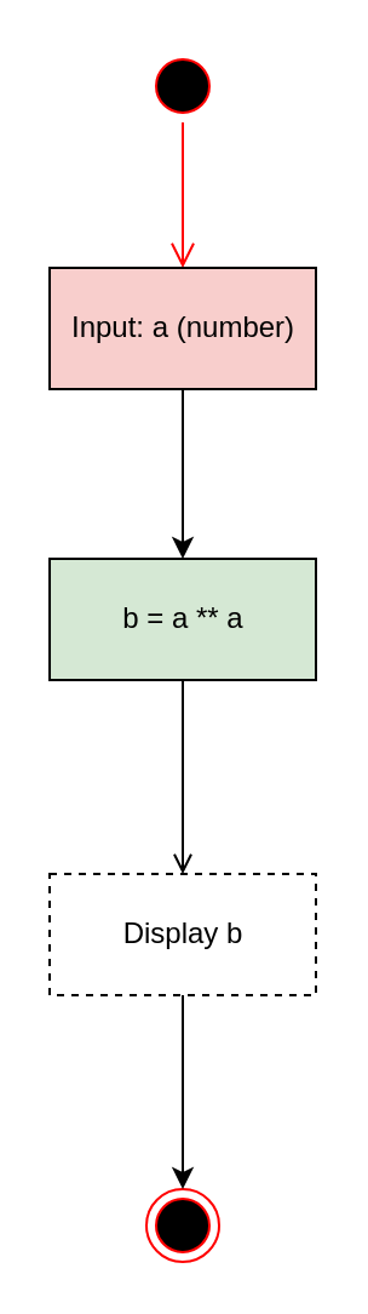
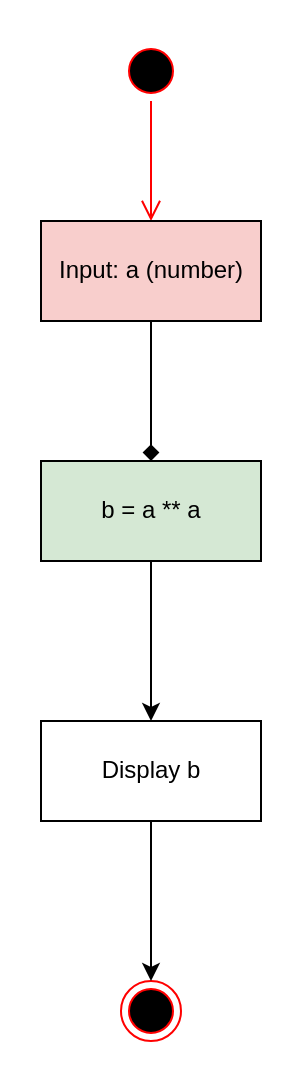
  <mxCell id="0" />
  <mxCell id="1" parent="0" />
  <mxCell id="2" value="" style="ellipse;html=1;shape=endState;fillColor=#000000;strokeColor=#ff0000;" vertex="1" parent="1"><mxGeometry x="60" y="490" width="30" height="30" as="geometry" /></mxCell>
  <mxCell id="3" value="" style="ellipse;html=1;shape=startState;fillColor=#000000;strokeColor=#ff0000;" vertex="1" parent="1"><mxGeometry x="60" y="20" width="30" height="30" as="geometry" /></mxCell>
  <mxCell id="4" value="" style="edgeStyle=orthogonalEdgeStyle;html=1;verticalAlign=bottom;endArrow=open;endSize=8;strokeColor=#ff0000;entryX=0.5;entryY=0;entryDx=0;entryDy=0;" edge="1" source="3" parent="1" target="6"><mxGeometry relative="1" as="geometry"><mxPoint x="65" y="110" as="targetPoint" /></mxGeometry></mxCell>
- <mxCell id="5" style="edgeStyle=orthogonalEdgeStyle;rounded=0;orthogonalLoop=1;jettySize=auto;html=1;exitX=0.5;exitY=1;exitDx=0;exitDy=0;entryX=0.5;entryY=0;entryDx=0;entryDy=0;" edge="1" parent="1" source="6" target="8"><mxGeometry relative="1" as="geometry" /></mxCell>
+ <mxCell id="5" style="edgeStyle=orthogonalEdgeStyle;rounded=0;orthogonalLoop=1;jettySize=auto;html=1;exitX=0.5;exitY=1;exitDx=0;exitDy=0;entryX=0.5;entryY=0;entryDx=0;entryDy=0;endArrow=diamond;" edge="1" parent="1" source="6" target="8"><mxGeometry relative="1" as="geometry" /></mxCell>
  <mxCell id="6" value="Input: a (number)" style="html=1;fillColor=#f8cecc;" vertex="1" parent="1"><mxGeometry x="20" y="110" width="110" height="50" as="geometry" /></mxCell>
- <mxCell id="7" style="edgeStyle=orthogonalEdgeStyle;rounded=0;orthogonalLoop=1;jettySize=auto;html=1;exitX=0.5;exitY=1;exitDx=0;exitDy=0;entryX=0.5;entryY=0;entryDx=0;entryDy=0;endArrow=open;" edge="1" parent="1" source="8" target="10"><mxGeometry relative="1" as="geometry" /></mxCell>
+ <mxCell id="7" style="edgeStyle=orthogonalEdgeStyle;rounded=0;orthogonalLoop=1;jettySize=auto;html=1;exitX=0.5;exitY=1;exitDx=0;exitDy=0;entryX=0.5;entryY=0;entryDx=0;entryDy=0;" edge="1" parent="1" source="8" target="10"><mxGeometry relative="1" as="geometry" /></mxCell>
  <mxCell id="8" value="b = a ** a" style="html=1;fillColor=#d5e8d4;" vertex="1" parent="1"><mxGeometry x="20" y="230" width="110" height="50" as="geometry" /></mxCell>
  <mxCell id="9" style="edgeStyle=orthogonalEdgeStyle;rounded=0;orthogonalLoop=1;jettySize=auto;html=1;exitX=0.5;exitY=1;exitDx=0;exitDy=0;entryX=0.5;entryY=0;entryDx=0;entryDy=0;" edge="1" parent="1" source="10" target="2"><mxGeometry relative="1" as="geometry" /></mxCell>
- <mxCell id="10" value="Display b" style="html=1;dashed=1;" vertex="1" parent="1"><mxGeometry x="20" y="360" width="110" height="50" as="geometry" /></mxCell>
+ <mxCell id="10" value="Display b" style="html=1;" vertex="1" parent="1"><mxGeometry x="20" y="360" width="110" height="50" as="geometry" /></mxCell>
